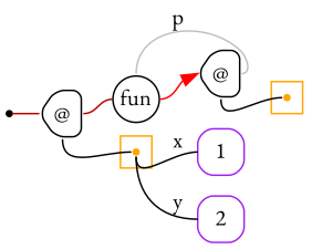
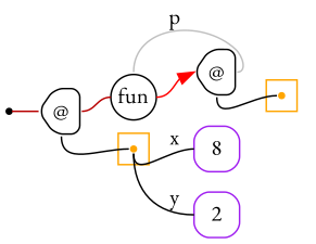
  digraph {
    labeldistance=0
    nodesep=.175
    rankdir=LR
    ranksep=.175
    fontname="EB Garamond"
    node [color="#000000" fixedsize=true orientation=90 shape=point fontname="EB Garamond" style=rounded]
    edge [arrowhead=none arrowtail=none headport=w tailport=s fontname="EB Garamond"]
    ndcluster_nd107 [color=orange style=""]
    ndcluster_nd52 [color=orange style=""]
    nd1 [color="" orientation="" style=""]
    n4 [height=.4 label="@" shape=house width=.4]
    n5 [height=.4 label=fun shape=circle width=.4 orientation=""]
-   n6 [color=purple height=.4 label=1 shape=square width=.4]
+   n6 [color=purple height=.4 label=8 shape=square width=.4]
    n7 [color=purple height=.4 label=2 shape=square width=.4]
    n8 [height=.4 label="@" shape=house width=.4]
    subgraph cluster_1 {
      color=orange
      style=fill
      ndcluster_nd107
    }
    subgraph cluster_2 {
      color=orange
      style=fill
      ndcluster_nd52
    }
    ndcluster_nd107 -> n6 [label=x]
    ndcluster_nd107 -> n7 [label=y]
    nd1 -> n4 [color="#b70000" tailport=e]
    n4 -> ndcluster_nd107
    n4 -> n5 [color="#b70000" tailport=e]
    n5 -> n8 [color=grey dir=back headport=e label=p tailport=n]
    n5 -> n8 [arrowhead=normal color=red tailport=e]
    n8 -> ndcluster_nd52
  }
